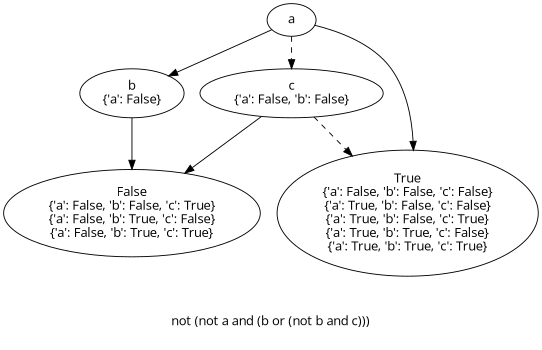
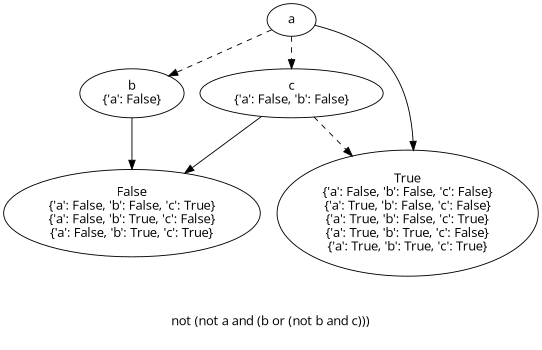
  digraph {
    fontname="Open Sans"
    label="not (not a and (b or (not b and c)))\n\n"
    node [fontname="Open Sans"]
    edge [fontcolor=gray fontname="Open Sans"]
    n1 [label=a]
    n2 [label="b\n{'a': False}"]
    n3 [label="True\n{'a': False, 'b': False, 'c': False}\n{'a': True, 'b': False, 'c': False}\n{'a': True, 'b': False, 'c': True}\n{'a': True, 'b': True, 'c': False}\n{'a': True, 'b': True, 'c': True}"]
    n4 [label="c\n{'a': False, 'b': False}"]
    n5 [label="False\n{'a': False, 'b': False, 'c': True}\n{'a': False, 'b': True, 'c': False}\n{'a': False, 'b': True, 'c': True}"]
-   n1 -> n2 [style=solid]
+   n1 -> n2 [style=dashed]
    n1 -> n3
    n1 -> n4 [style=dashed]
    n2 -> n5
    n4 -> n3 [style=dashed]
    n4 -> n5
  }
